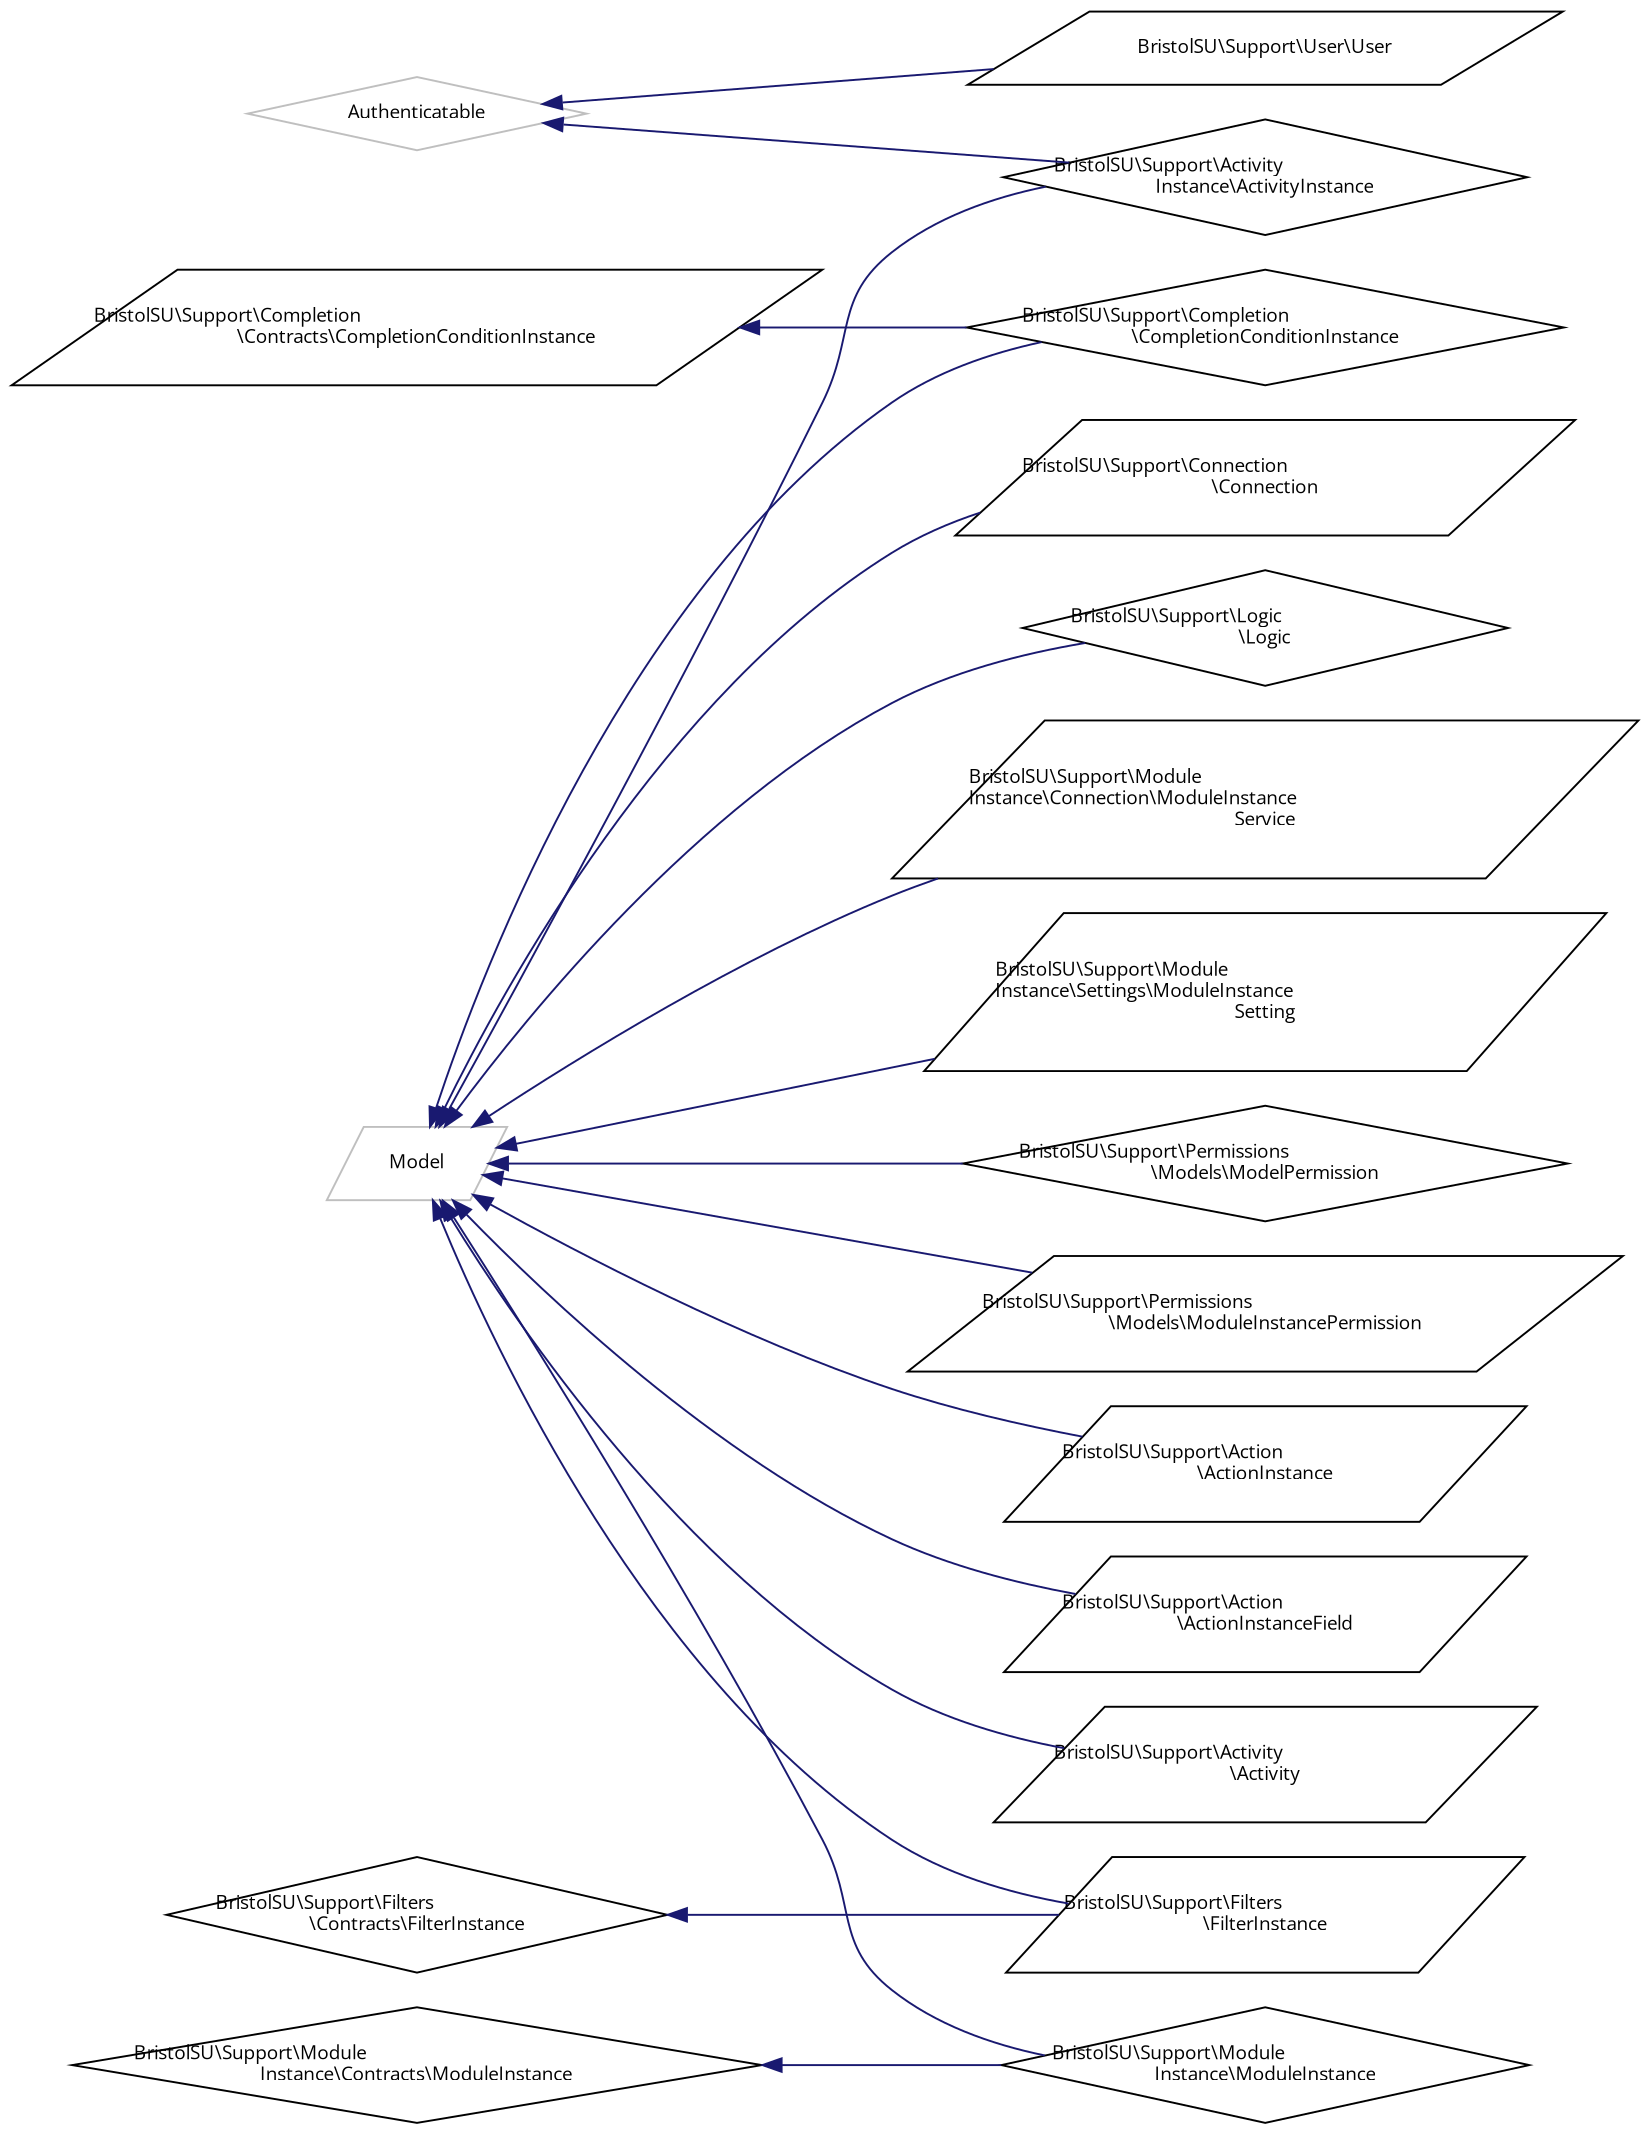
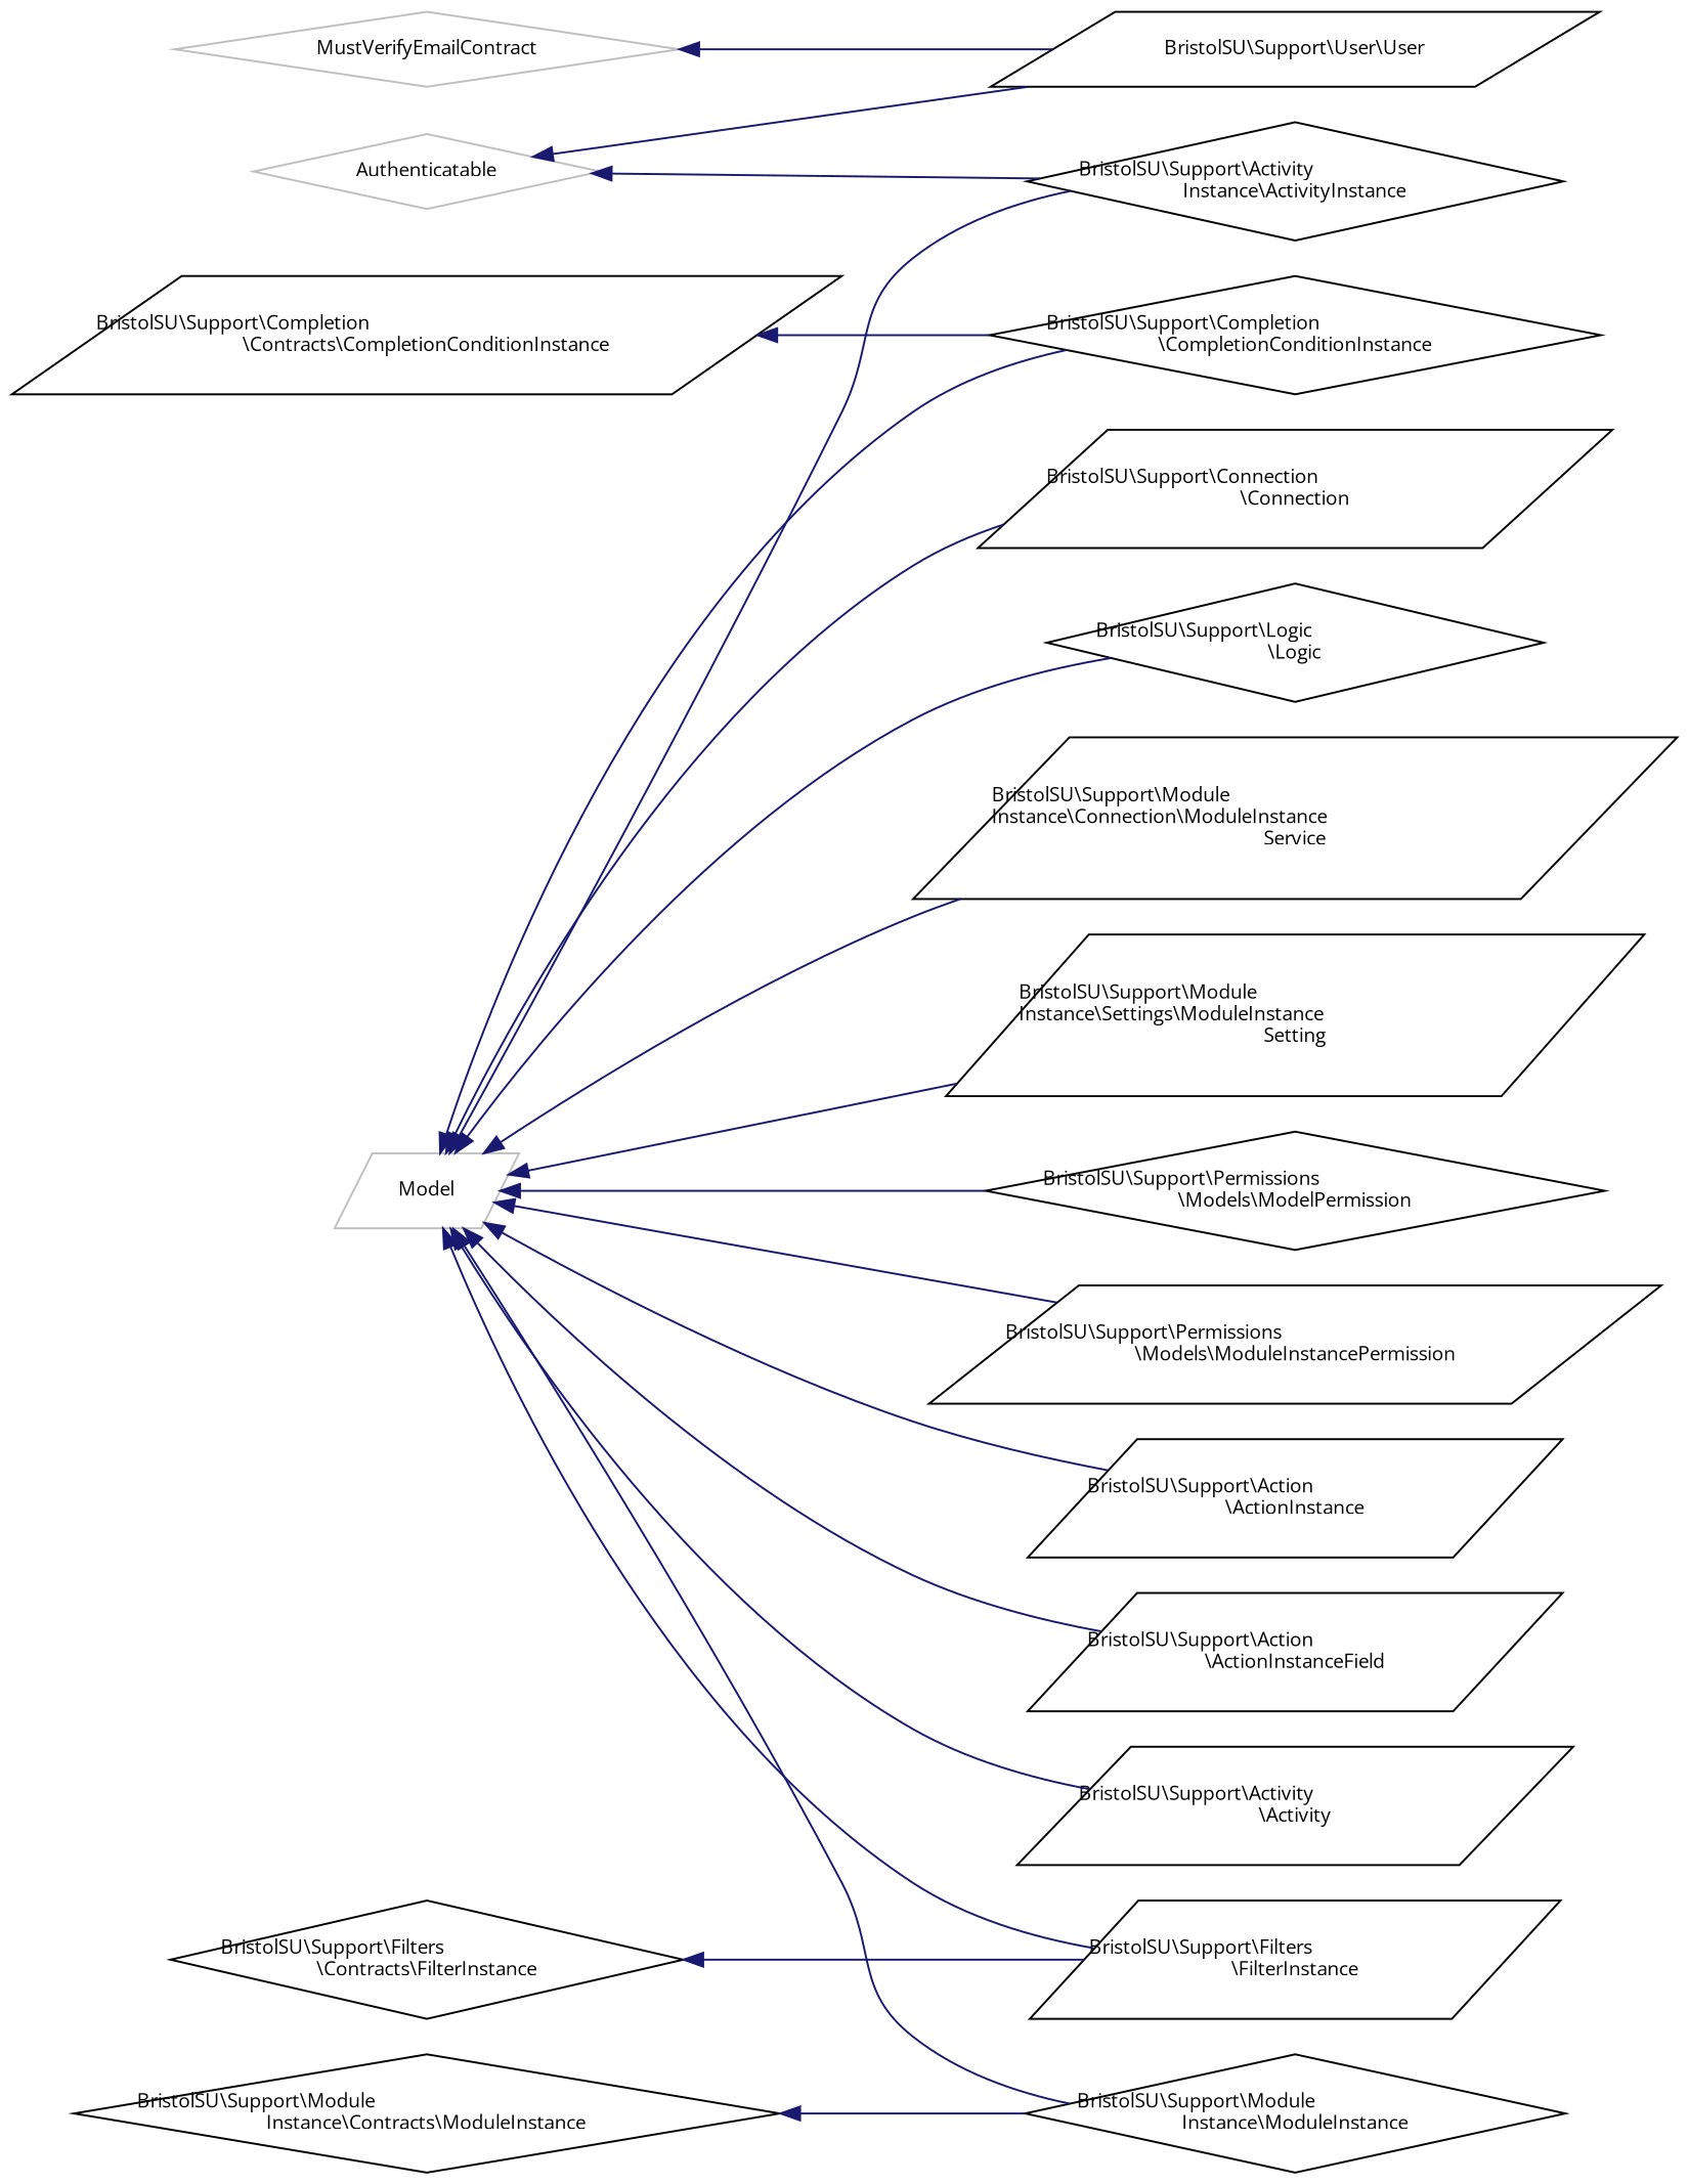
  digraph {
    rankdir=LR
    fontname="Open Sans"
    node [color=black fillcolor=white fontname="Open Sans" fontsize=10 shape=parallelogram style=filled]
    edge [color=midnightblue dir=back fontname="Open Sans" fontsize=10 labelfontname=Helvetica labelfontsize=10 style=solid]
    n1 [color=grey75 height=0.2 label=Authenticatable shape=diamond width=0.4]
    n2 [height=0.2 label="BristolSU\\Support\\Activity\lInstance\\ActivityInstance" shape=diamond width=0.4]
    n3 [height=0.2 label="BristolSU\\Support\\User\\User" width=0.4]
    n4 [color=grey75 height=0.2 label=Model width=0.4]
    n5 [height=0.2 label="BristolSU\\Support\\Action\l\\ActionInstance" width=0.4]
    n6 [height=0.2 label="BristolSU\\Support\\Action\l\\ActionInstanceField" width=0.4]
    n7 [height=0.2 label="BristolSU\\Support\\Activity\l\\Activity" width=0.4]
    n8 [height=0.2 label="BristolSU\\Support\\Completion\l\\CompletionConditionInstance" shape=diamond width=0.4]
    n9 [height=0.2 label="BristolSU\\Support\\Connection\l\\Connection" width=0.4]
    n10 [height=0.2 label="BristolSU\\Support\\Filters\l\\FilterInstance" width=0.4]
    n11 [height=0.2 label="BristolSU\\Support\\Logic\l\\Logic" shape=diamond width=0.4]
    n12 [height=0.2 label="BristolSU\\Support\\Module\lInstance\\Connection\\ModuleInstance\lService" width=0.4]
    n13 [height=0.2 label="BristolSU\\Support\\Module\lInstance\\ModuleInstance" shape=diamond width=0.4]
    n14 [height=0.2 label="BristolSU\\Support\\Module\lInstance\\Settings\\ModuleInstance\lSetting" width=0.4]
    n15 [height=0.2 label="BristolSU\\Support\\Permissions\l\\Models\\ModelPermission" shape=diamond width=0.4]
    n16 [height=0.2 label="BristolSU\\Support\\Permissions\l\\Models\\ModuleInstancePermission" width=0.4]
    n17 [height=0.2 label="BristolSU\\Support\\Completion\l\\Contracts\\CompletionConditionInstance" width=0.4]
    n18 [height=0.2 label="BristolSU\\Support\\Filters\l\\Contracts\\FilterInstance" shape=diamond width=0.4]
    n19 [height=0.2 label="BristolSU\\Support\\Module\lInstance\\Contracts\\ModuleInstance" shape=diamond width=0.4]
+   n20 [color=grey75 height=0.2 label=MustVerifyEmailContract shape=diamond width=0.4]
    n1 -> n2
    n1 -> n3
    n4 -> n2
    n4 -> n5
    n4 -> n6
    n4 -> n7
    n4 -> n8
    n4 -> n9
    n4 -> n10
    n4 -> n11
    n4 -> n12
    n4 -> n13
    n4 -> n14
    n4 -> n15
    n4 -> n16
    n17 -> n8
    n18 -> n10
    n19 -> n13
+   n20 -> n3
  }
